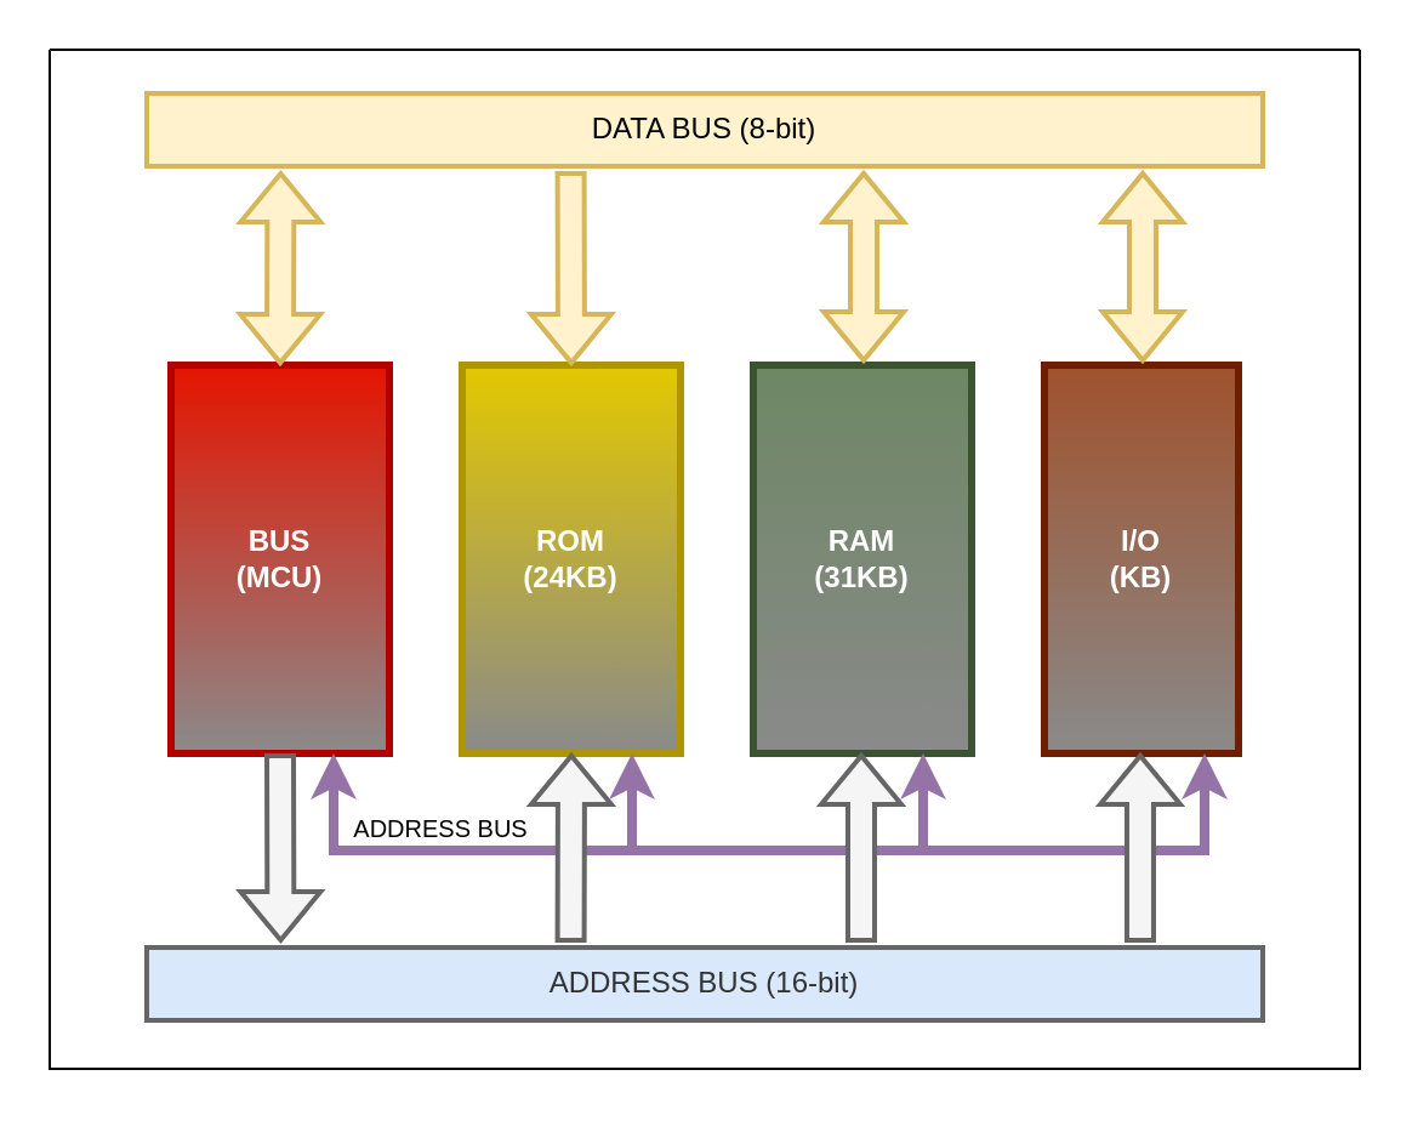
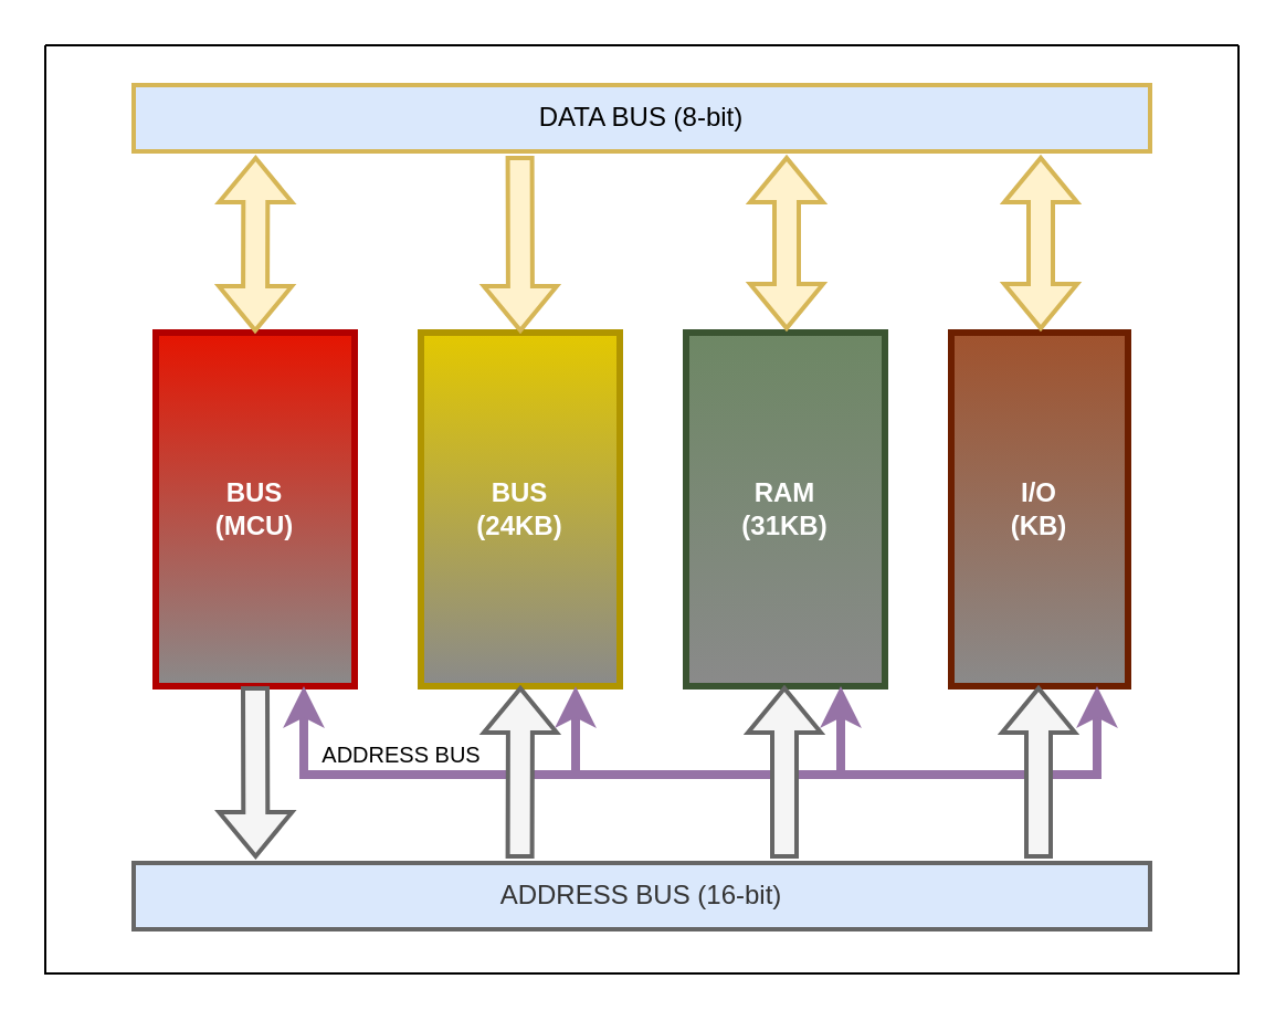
  <mxCell id="0" />
  <mxCell id="1" parent="0" />
  <mxCell id="2" value="" style="endArrow=none;html=1;rounded=0;strokeWidth=4;fillColor=#e1d5e7;strokeColor=#9673a6;" parent="1" edge="1"><mxGeometry width="50" height="50" relative="1" as="geometry"><mxPoint x="135" y="350" as="sourcePoint" /><mxPoint x="498" y="350" as="targetPoint" /></mxGeometry></mxCell>
  <mxCell id="3" value="&lt;div&gt;BUS&lt;/div&gt;&lt;div&gt;(MCU)&lt;br&gt;&lt;/div&gt;" style="rounded=0;whiteSpace=wrap;html=1;fillColor=#e51400;fontColor=#ffffff;strokeColor=#B20000;gradientColor=#8A8A8A;fontStyle=1;strokeWidth=3;" parent="1" vertex="1"><mxGeometry x="70" y="150" width="90" height="160" as="geometry" /></mxCell>
  <mxCell id="4" value="&lt;div&gt;RAM&lt;/div&gt;&lt;div&gt;(31KB)&lt;br&gt;&lt;/div&gt;" style="rounded=0;whiteSpace=wrap;html=1;fillColor=#6d8764;fontColor=#ffffff;strokeColor=#3A5431;gradientColor=#8A8A8A;fontStyle=1;strokeWidth=3;" parent="1" vertex="1"><mxGeometry x="310" y="150" width="90" height="160" as="geometry" /></mxCell>
- <mxCell id="5" value="&lt;div&gt;ROM&lt;/div&gt;&lt;div&gt;(24KB)&lt;br&gt;&lt;/div&gt;" style="rounded=0;whiteSpace=wrap;html=1;fillColor=#e3c800;fontColor=#FFFFFF;strokeColor=#B09500;gradientColor=#8A8A8A;fontStyle=1;strokeWidth=3;" parent="1" vertex="1"><mxGeometry x="190" y="150" width="90" height="160" as="geometry" /></mxCell>
+ <mxCell id="5" value="&lt;div&gt;BUS&lt;/div&gt;&lt;div&gt;(24KB)&lt;br&gt;&lt;/div&gt;" style="rounded=0;whiteSpace=wrap;html=1;fillColor=#e3c800;fontColor=#FFFFFF;strokeColor=#B09500;gradientColor=#8A8A8A;fontStyle=1;strokeWidth=3;" parent="1" vertex="1"><mxGeometry x="190" y="150" width="90" height="160" as="geometry" /></mxCell>
  <mxCell id="6" value="&lt;div&gt;I/O&lt;/div&gt;&lt;div&gt;(KB)&lt;br&gt;&lt;/div&gt;" style="rounded=0;whiteSpace=wrap;html=1;fillColor=#a0522d;fontColor=#ffffff;strokeColor=#6D1F00;gradientColor=#8A8A8A;fontStyle=1;strokeWidth=3;" parent="1" vertex="1"><mxGeometry x="430" y="150" width="80" height="160" as="geometry" /></mxCell>
- <mxCell id="7" value="DATA BUS (8-bit)" style="rounded=0;whiteSpace=wrap;html=1;fillColor=#fff2cc;strokeColor=#d6b656;strokeWidth=2;" parent="1" vertex="1"><mxGeometry x="60" y="38" width="460" height="30" as="geometry" /></mxCell>
+ <mxCell id="7" value="DATA BUS (8-bit)" style="rounded=0;whiteSpace=wrap;html=1;fillColor=#dae8fc;strokeColor=#d6b656;strokeWidth=2;" parent="1" vertex="1"><mxGeometry x="60" y="38" width="460" height="30" as="geometry" /></mxCell>
  <mxCell id="8" value="" style="shape=flexArrow;endArrow=classic;startArrow=classic;html=1;rounded=0;exitX=0.5;exitY=0;exitDx=0;exitDy=0;entryX=0.12;entryY=1.067;entryDx=0;entryDy=0;entryPerimeter=0;fillColor=#fff2cc;strokeColor=#d6b656;strokeWidth=2;" parent="1" source="3" target="7" edge="1"><mxGeometry width="100" height="100" relative="1" as="geometry"><mxPoint x="340" y="290" as="sourcePoint" /><mxPoint x="440" y="190" as="targetPoint" /></mxGeometry></mxCell>
  <mxCell id="9" value="" style="shape=flexArrow;endArrow=classic;startArrow=classic;html=1;rounded=0;exitX=0.5;exitY=0;exitDx=0;exitDy=0;entryX=0.091;entryY=1.033;entryDx=0;entryDy=0;entryPerimeter=0;fillColor=#fff2cc;strokeColor=#d6b656;strokeWidth=2;" parent="1" edge="1"><mxGeometry width="100" height="100" relative="1" as="geometry"><mxPoint x="355.5" y="149" as="sourcePoint" /><mxPoint x="355.5" y="70" as="targetPoint" /></mxGeometry></mxCell>
  <mxCell id="10" value="" style="shape=flexArrow;endArrow=classic;startArrow=classic;html=1;rounded=0;exitX=0.5;exitY=0;exitDx=0;exitDy=0;entryX=0.091;entryY=1.033;entryDx=0;entryDy=0;entryPerimeter=0;fillColor=#fff2cc;strokeColor=#d6b656;strokeWidth=2;" parent="1" edge="1"><mxGeometry width="100" height="100" relative="1" as="geometry"><mxPoint x="470.5" y="149" as="sourcePoint" /><mxPoint x="470.5" y="70" as="targetPoint" /></mxGeometry></mxCell>
  <mxCell id="11" value="" style="shape=flexArrow;endArrow=classic;html=1;rounded=0;exitX=0.38;exitY=1.067;exitDx=0;exitDy=0;exitPerimeter=0;entryX=0.5;entryY=0;entryDx=0;entryDy=0;fillColor=#fff2cc;strokeColor=#d6b656;strokeWidth=2;" parent="1" source="7" target="5" edge="1"><mxGeometry width="50" height="50" relative="1" as="geometry"><mxPoint x="370" y="260" as="sourcePoint" /><mxPoint x="420" y="210" as="targetPoint" /></mxGeometry></mxCell>
  <mxCell id="12" value="" style="shape=flexArrow;endArrow=classic;html=1;rounded=0;exitX=0.5;exitY=1;exitDx=0;exitDy=0;entryX=0.12;entryY=-0.067;entryDx=0;entryDy=0;entryPerimeter=0;fillColor=#f5f5f5;strokeColor=#666666;strokeWidth=2;" parent="1" source="3" target="15" edge="1"><mxGeometry width="50" height="50" relative="1" as="geometry"><mxPoint x="370" y="260" as="sourcePoint" /><mxPoint x="420" y="210" as="targetPoint" /></mxGeometry></mxCell>
  <mxCell id="13" value="" style="shape=flexArrow;endArrow=classic;html=1;rounded=0;exitX=0.38;exitY=-0.067;exitDx=0;exitDy=0;exitPerimeter=0;entryX=0.5;entryY=1;entryDx=0;entryDy=0;fillColor=#f5f5f5;strokeColor=#666666;strokeWidth=2;" parent="1" source="15" target="5" edge="1"><mxGeometry width="50" height="50" relative="1" as="geometry"><mxPoint x="370" y="260" as="sourcePoint" /><mxPoint x="420" y="210" as="targetPoint" /></mxGeometry></mxCell>
  <mxCell id="14" value="" style="shape=flexArrow;endArrow=classic;html=1;rounded=0;exitX=0.38;exitY=-0.067;exitDx=0;exitDy=0;exitPerimeter=0;entryX=0.5;entryY=1;entryDx=0;entryDy=0;fillColor=#f5f5f5;strokeColor=#666666;strokeWidth=2;" parent="1" edge="1"><mxGeometry width="50" height="50" relative="1" as="geometry"><mxPoint x="354.5" y="388" as="sourcePoint" /><mxPoint x="354.5" y="310" as="targetPoint" /></mxGeometry></mxCell>
  <mxCell id="15" value="ADDRESS BUS (16-bit)" style="rounded=0;whiteSpace=wrap;html=1;fillColor=#dae8fc;fontColor=#333333;strokeColor=#666666;strokeWidth=2;" parent="1" vertex="1"><mxGeometry x="60" y="390" width="460" height="30" as="geometry" /></mxCell>
  <mxCell id="16" value="" style="shape=flexArrow;endArrow=classic;html=1;rounded=0;exitX=0.38;exitY=-0.067;exitDx=0;exitDy=0;exitPerimeter=0;entryX=0.5;entryY=1;entryDx=0;entryDy=0;fillColor=#f5f5f5;strokeColor=#666666;strokeWidth=2;" parent="1" edge="1"><mxGeometry width="50" height="50" relative="1" as="geometry"><mxPoint x="469.5" y="388" as="sourcePoint" /><mxPoint x="469.5" y="310" as="targetPoint" /></mxGeometry></mxCell>
  <mxCell id="17" value="" style="endArrow=classic;html=1;rounded=0;strokeWidth=4;fillColor=#e1d5e7;strokeColor=#9673a6;" parent="1" edge="1"><mxGeometry width="50" height="50" relative="1" as="geometry"><mxPoint x="137" y="350" as="sourcePoint" /><mxPoint x="137" y="310" as="targetPoint" /></mxGeometry></mxCell>
  <mxCell id="18" value="" style="endArrow=classic;html=1;rounded=0;strokeWidth=4;fillColor=#e1d5e7;strokeColor=#9673a6;" parent="1" edge="1"><mxGeometry width="50" height="50" relative="1" as="geometry"><mxPoint x="260" y="350" as="sourcePoint" /><mxPoint x="260" y="310" as="targetPoint" /></mxGeometry></mxCell>
  <mxCell id="19" value="" style="endArrow=classic;html=1;rounded=0;strokeWidth=4;fillColor=#e1d5e7;strokeColor=#9673a6;" parent="1" edge="1"><mxGeometry width="50" height="50" relative="1" as="geometry"><mxPoint x="380" y="350" as="sourcePoint" /><mxPoint x="380" y="310" as="targetPoint" /></mxGeometry></mxCell>
  <mxCell id="20" value="" style="endArrow=classic;html=1;rounded=0;strokeWidth=4;fillColor=#e1d5e7;strokeColor=#9673a6;" parent="1" edge="1"><mxGeometry width="50" height="50" relative="1" as="geometry"><mxPoint x="496" y="350" as="sourcePoint" /><mxPoint x="496" y="310" as="targetPoint" /></mxGeometry></mxCell>
  <mxCell id="21" value="&lt;font style=&quot;font-size: 10px;&quot;&gt;ADDRESS BUS&lt;/font&gt;" style="text;html=1;align=center;verticalAlign=middle;resizable=0;points=[];autosize=1;strokeWidth=4;" parent="1" vertex="1"><mxGeometry x="131" y="326" width="100" height="30" as="geometry" /></mxCell>
  <mxCell id="22" value="" style="swimlane;startSize=0;" vertex="1" parent="1"><mxGeometry x="20" y="20" width="540" height="420" as="geometry" /></mxCell>
